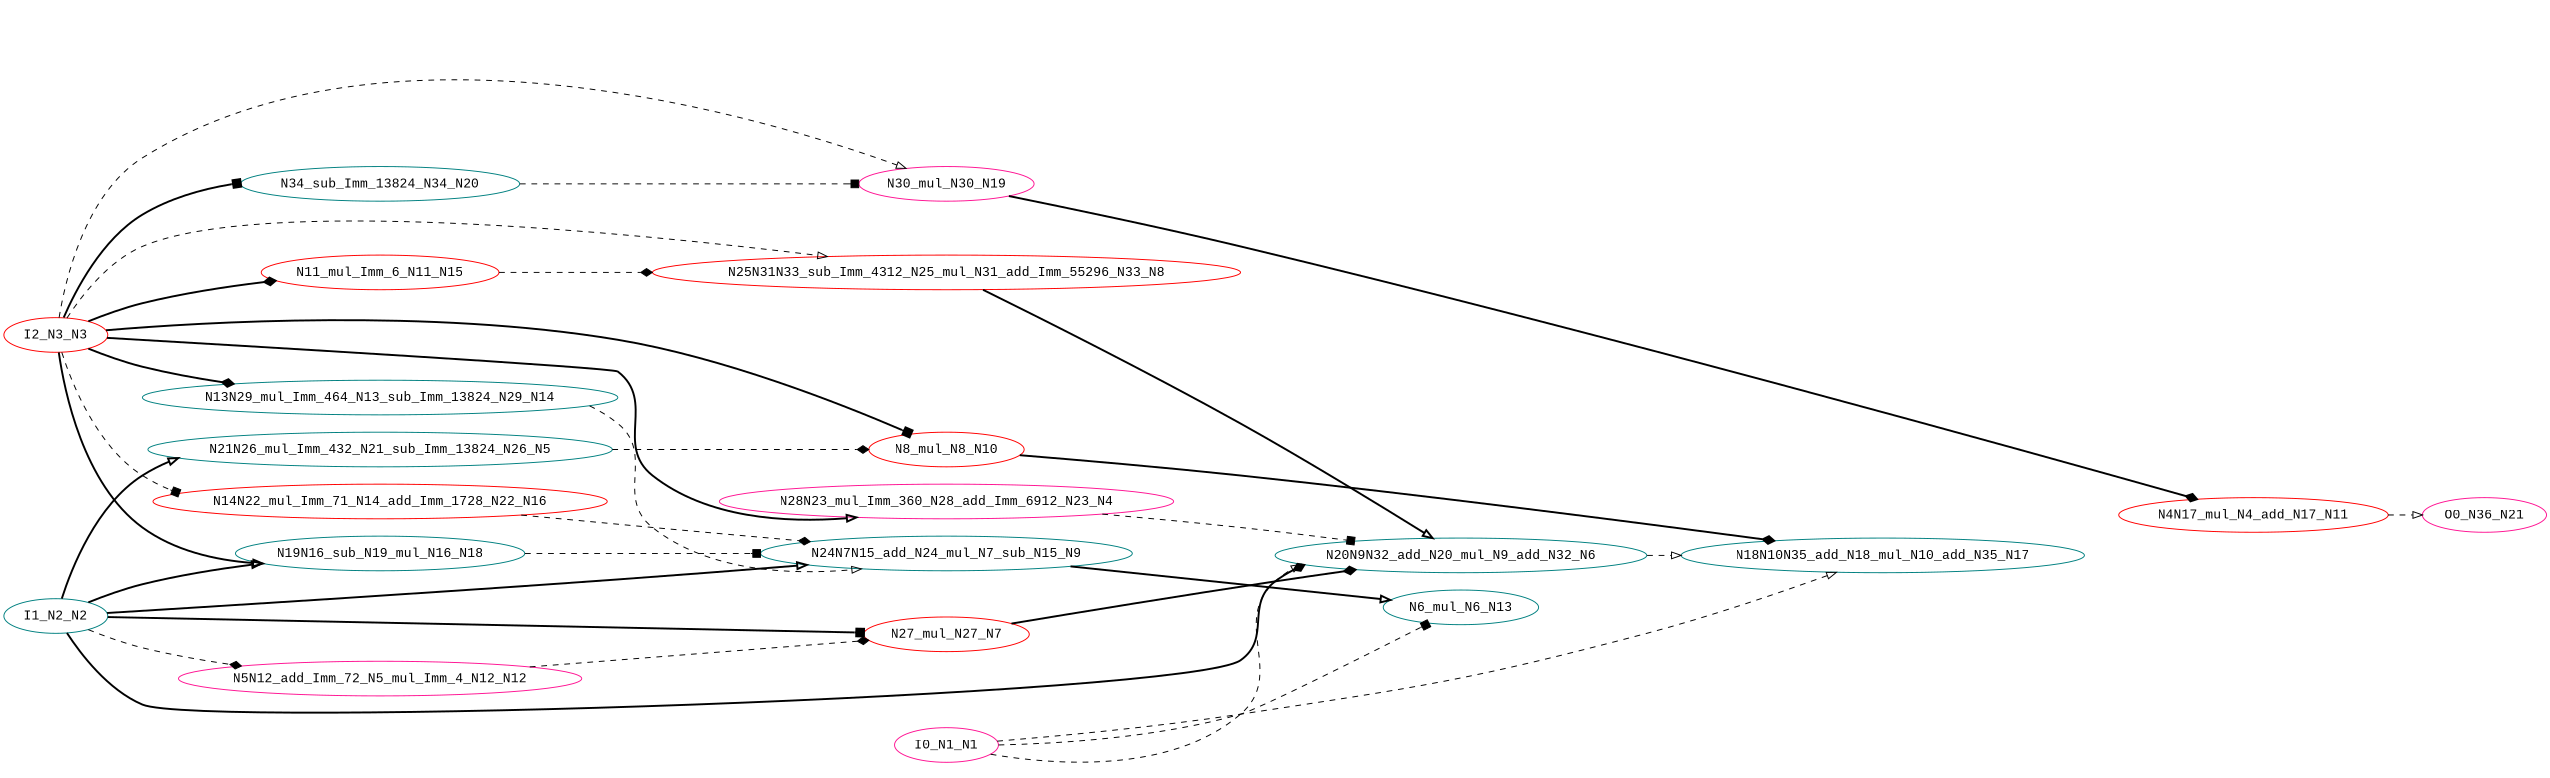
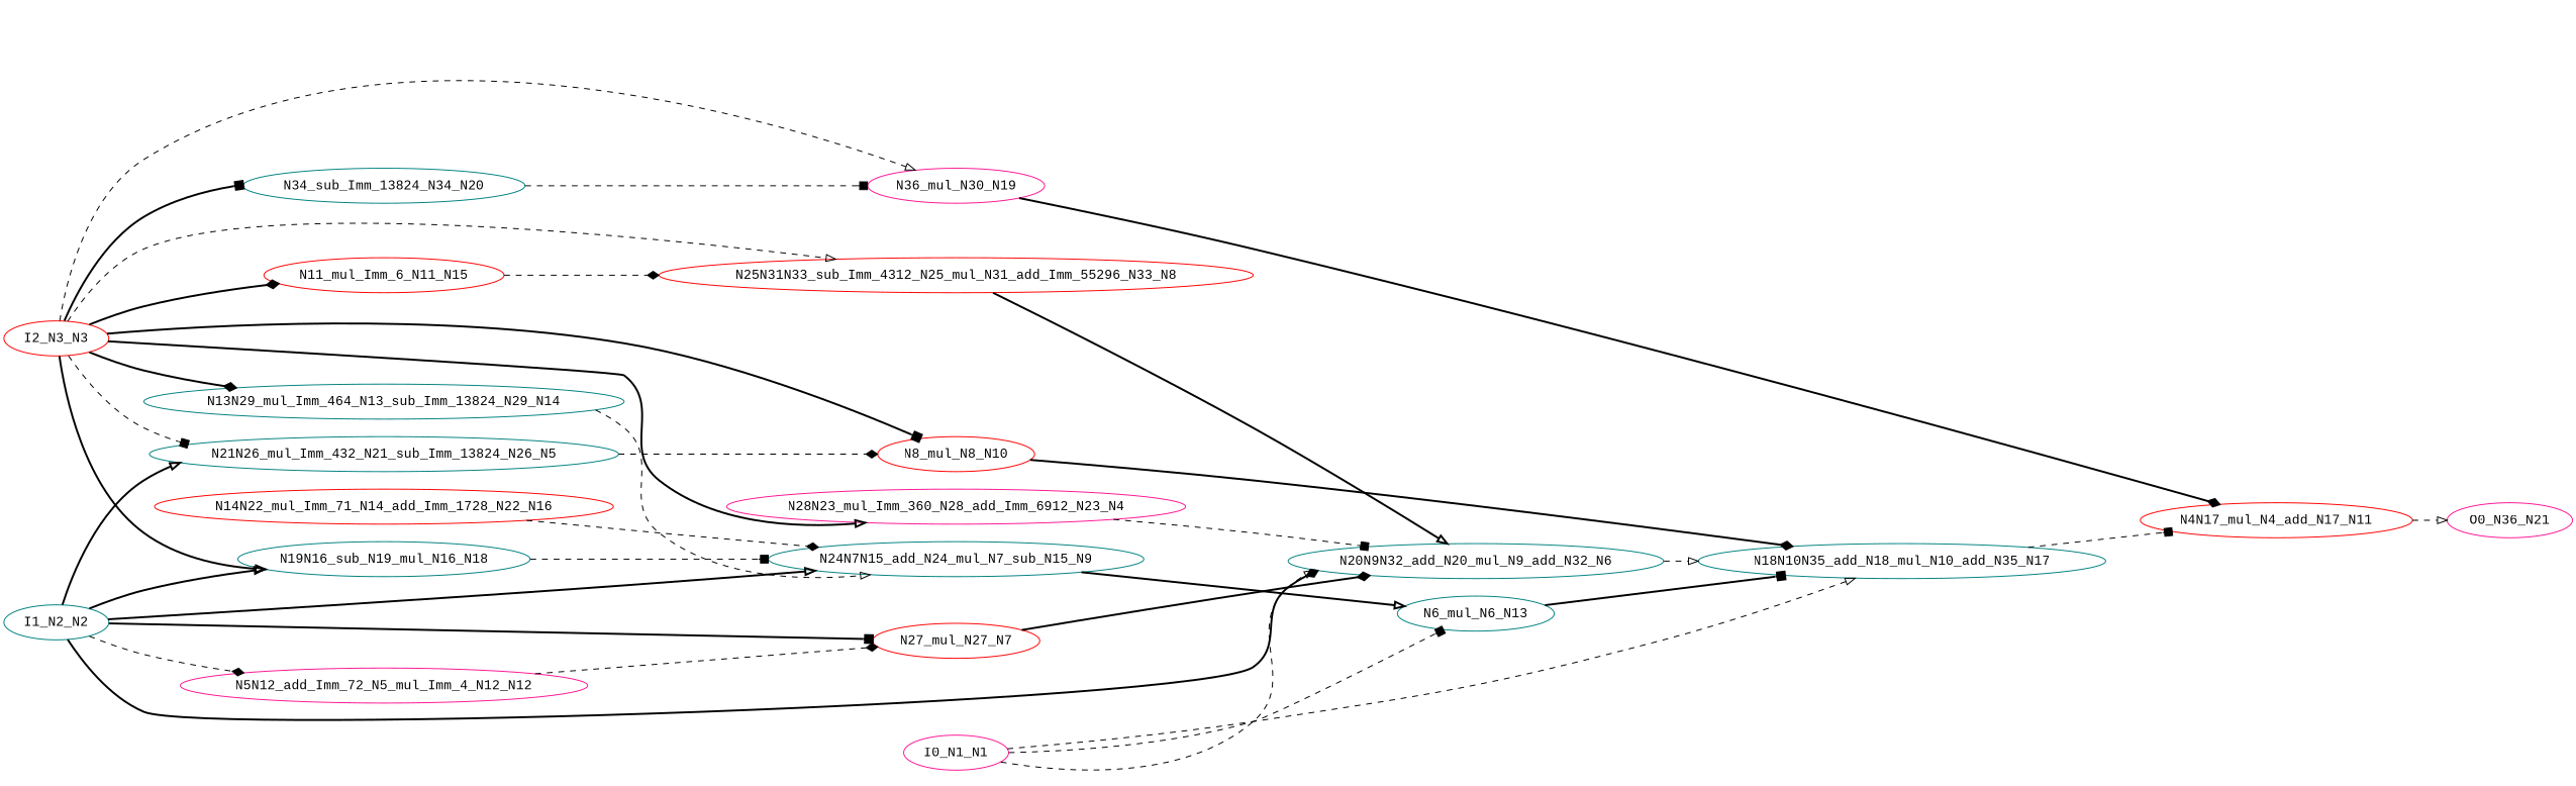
  digraph {
    fontname="Liberation Mono"
    rankdir=LR
    node [color=teal fontname="Liberation Mono" ntype=operation]
    edge [arrowhead=onormal fontname="Liberation Mono" style=dashed]
    n1 [color=deeppink label=N5N12_add_Imm_72_N5_mul_Imm_4_N12_N12]
    n2 [color=red label=N27_mul_N27_N7]
    n3 [label=N20N9N32_add_N20_mul_N9_add_N32_N6]
    n4 [label=N6_mul_N6_N13]
    n5 [label=N18N10N35_add_N18_mul_N10_add_N35_N17]
    n6 [color=red label=N4N17_mul_N4_add_N17_N11]
    n7 [color=red label=N8_mul_N8_N10]
    n8 [color=deeppink label=O0_N36_N21 ntype=outvar]
    n9 [color=red label=N14N22_mul_Imm_71_N14_add_Imm_1728_N22_N16]
    n10 [label=N24N7N15_add_N24_mul_N7_sub_N15_N9]
    n11 [label=N13N29_mul_Imm_464_N13_sub_Imm_13824_N29_N14]
    n12 [color=red label=N11_mul_Imm_6_N11_N15]
    n13 [color=red label=N25N31N33_sub_Imm_4312_N25_mul_N31_add_Imm_55296_N33_N8]
    n14 [label=N19N16_sub_N19_mul_N16_N18]
-   n15 [color=deeppink label=N30_mul_N30_N19]
+   n15 [color=deeppink label=N36_mul_N30_N19]
    n16 [label=N34_sub_Imm_13824_N34_N20]
    n17 [color=deeppink label=I0_N1_N1 ntype=invar]
    n18 [label=I1_N2_N2 ntype=invar]
    n19 [label=N21N26_mul_Imm_432_N21_sub_Imm_13824_N26_N5]
    n20 [color=red label=I2_N3_N3 ntype=invar]
    n21 [color=deeppink label=N28N23_mul_Imm_360_N28_add_Imm_6912_N23_N4]
    n1 -> n2 [arrowhead=diamond]
    n2 -> n3 [arrowhead=diamond style=bold]
    n3 -> n5
+   n4 -> n5 [arrowhead=box style=bold]
+   n5 -> n6 [arrowhead=box]
    n6 -> n8
    n7 -> n5 [arrowhead=diamond style=bold]
    n9 -> n10 [arrowhead=diamond]
    n10 -> n4 [style=bold]
    n11 -> n10
    n12 -> n13 [arrowhead=diamond]
    n13 -> n3 [style=bold]
    n14 -> n10 [arrowhead=box]
    n15 -> n6 [arrowhead=diamond style=bold]
    n16 -> n15 [arrowhead=box]
    n17 -> n3
    n17 -> n4 [arrowhead=box]
    n17 -> n5
    n18 -> n1 [arrowhead=diamond]
    n18 -> n2 [arrowhead=box style=bold]
    n18 -> n3 [arrowhead=diamond style=bold]
    n18 -> n10 [style=bold]
    n18 -> n14 [style=bold]
    n18 -> n19 [style=bold]
    n19 -> n7 [arrowhead=diamond]
    n20 -> n7 [arrowhead=box style=bold]
-   n20 -> n9 [arrowhead=box]
+   n20 -> n19 [arrowhead=box]
    n20 -> n11 [arrowhead=diamond style=bold]
    n20 -> n12 [arrowhead=diamond style=bold]
    n20 -> n13
    n20 -> n14 [style=bold]
    n20 -> n15
    n20 -> n16 [arrowhead=box style=bold]
    n20 -> n21 [style=bold]
    n21 -> n3 [arrowhead=box]
  }
